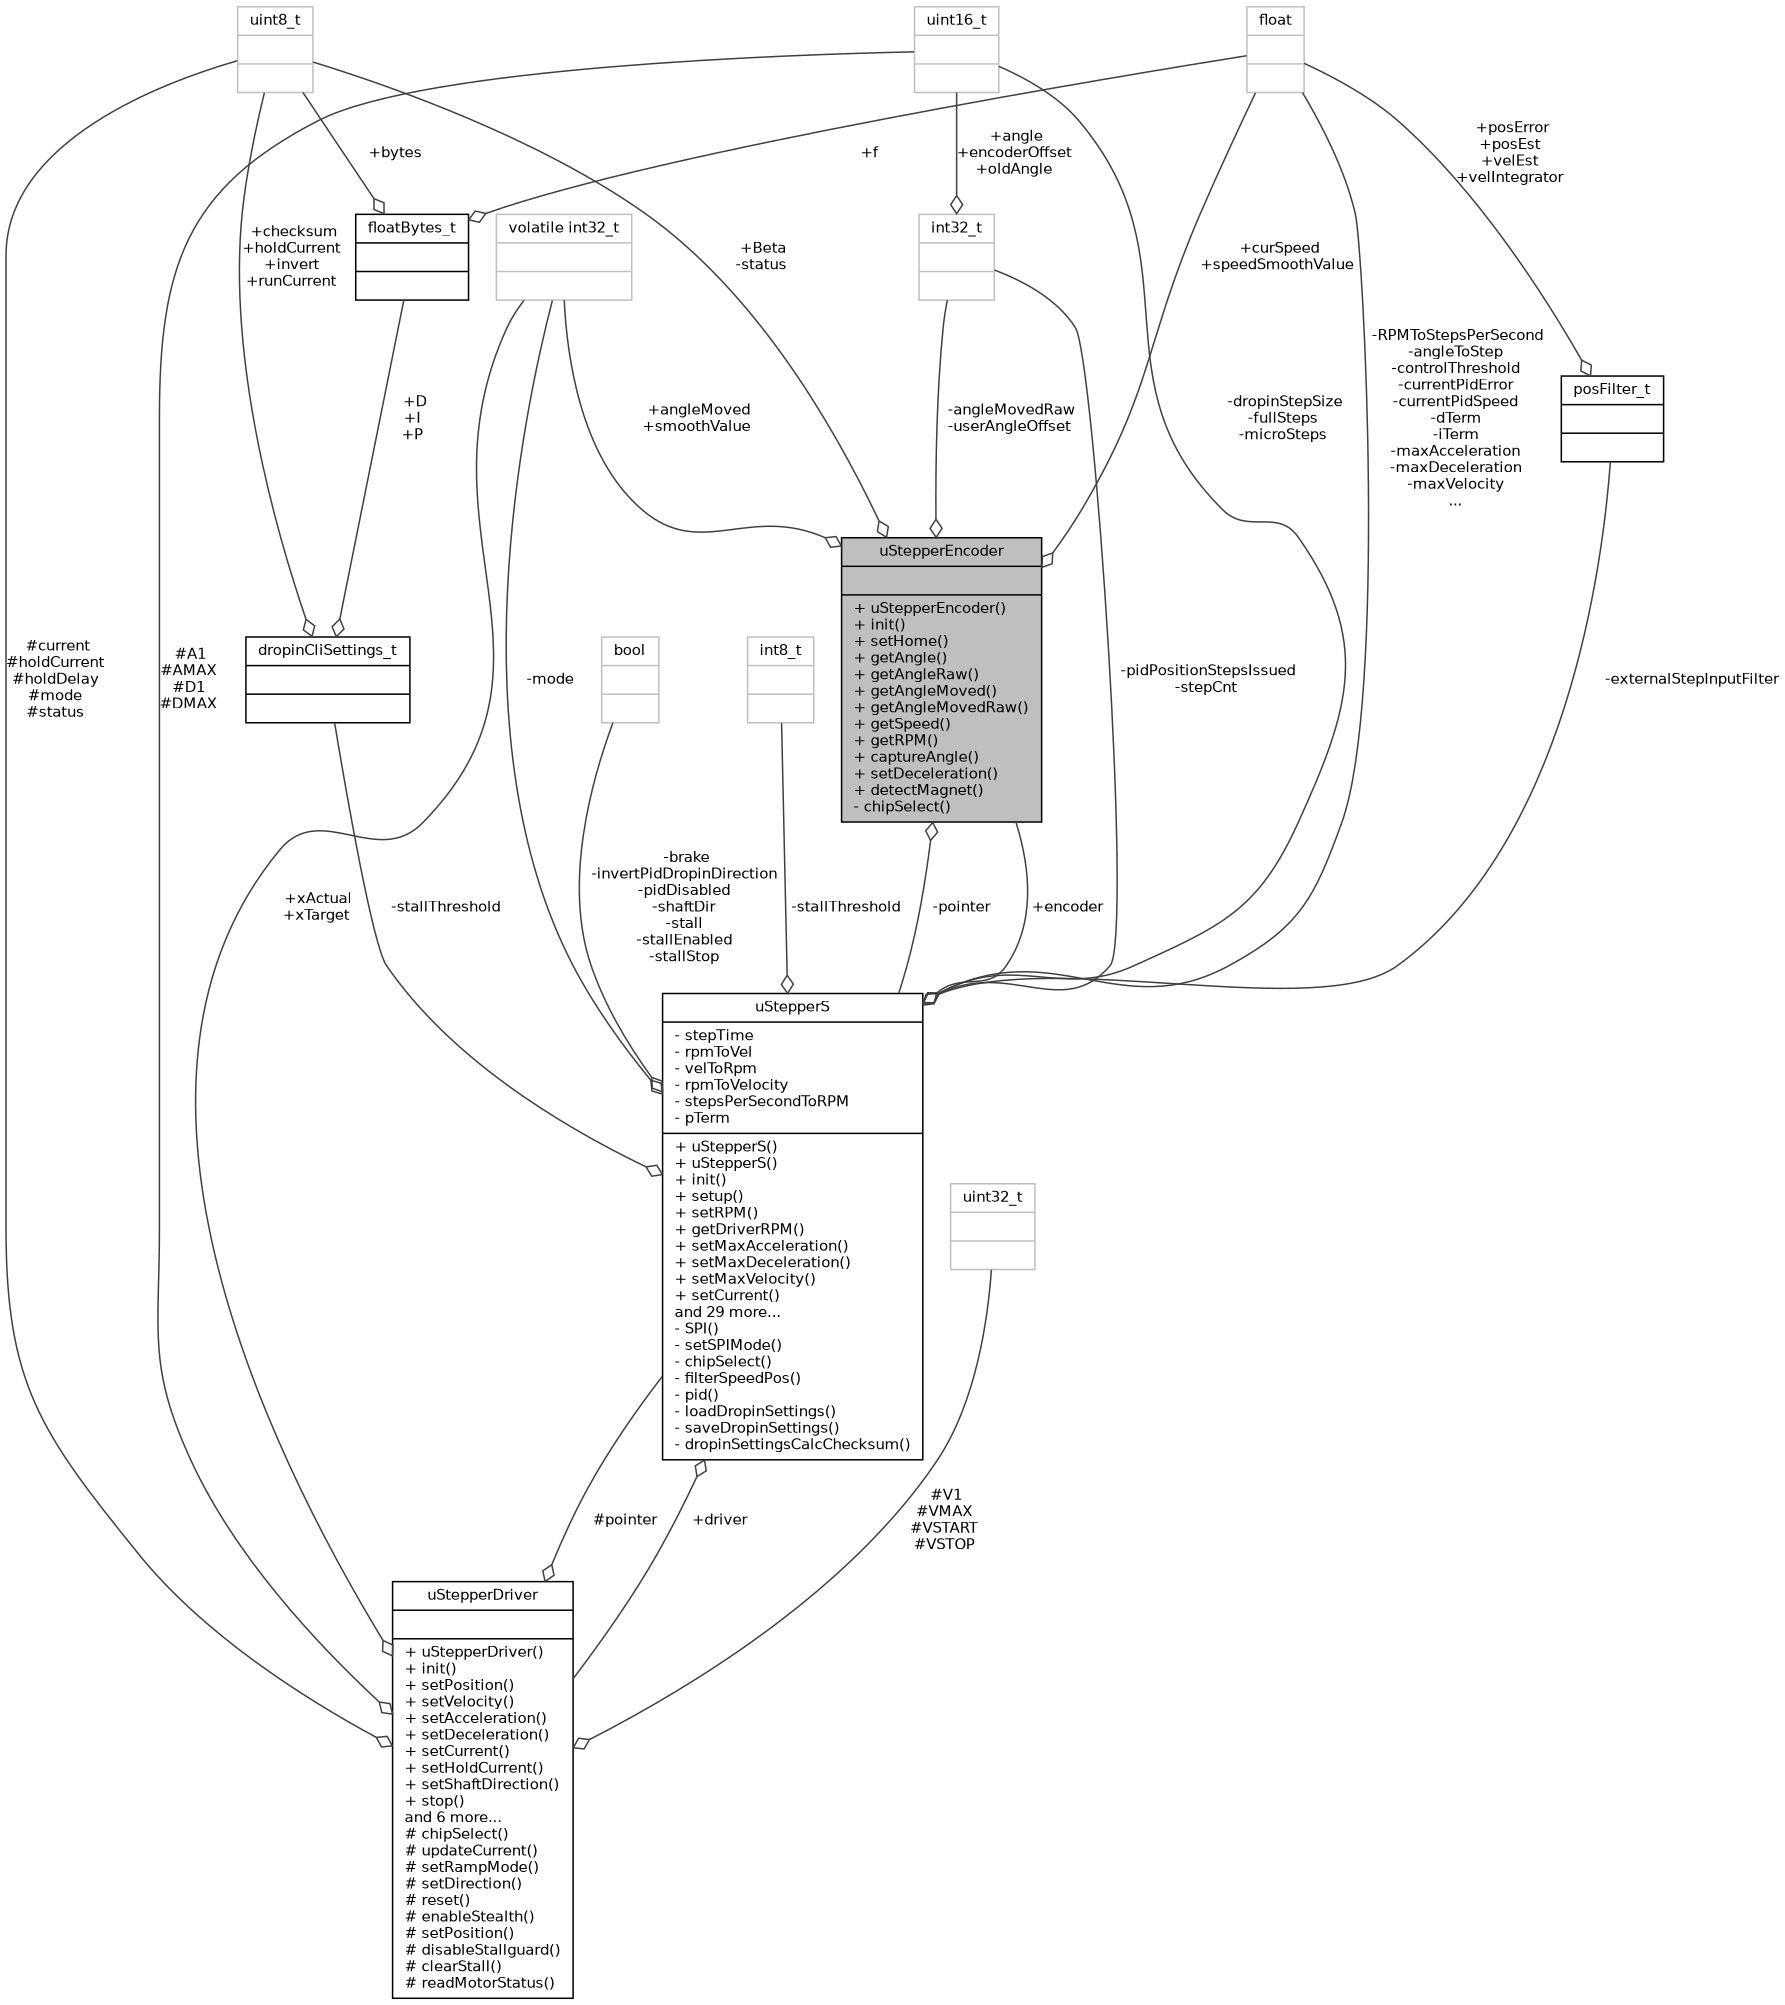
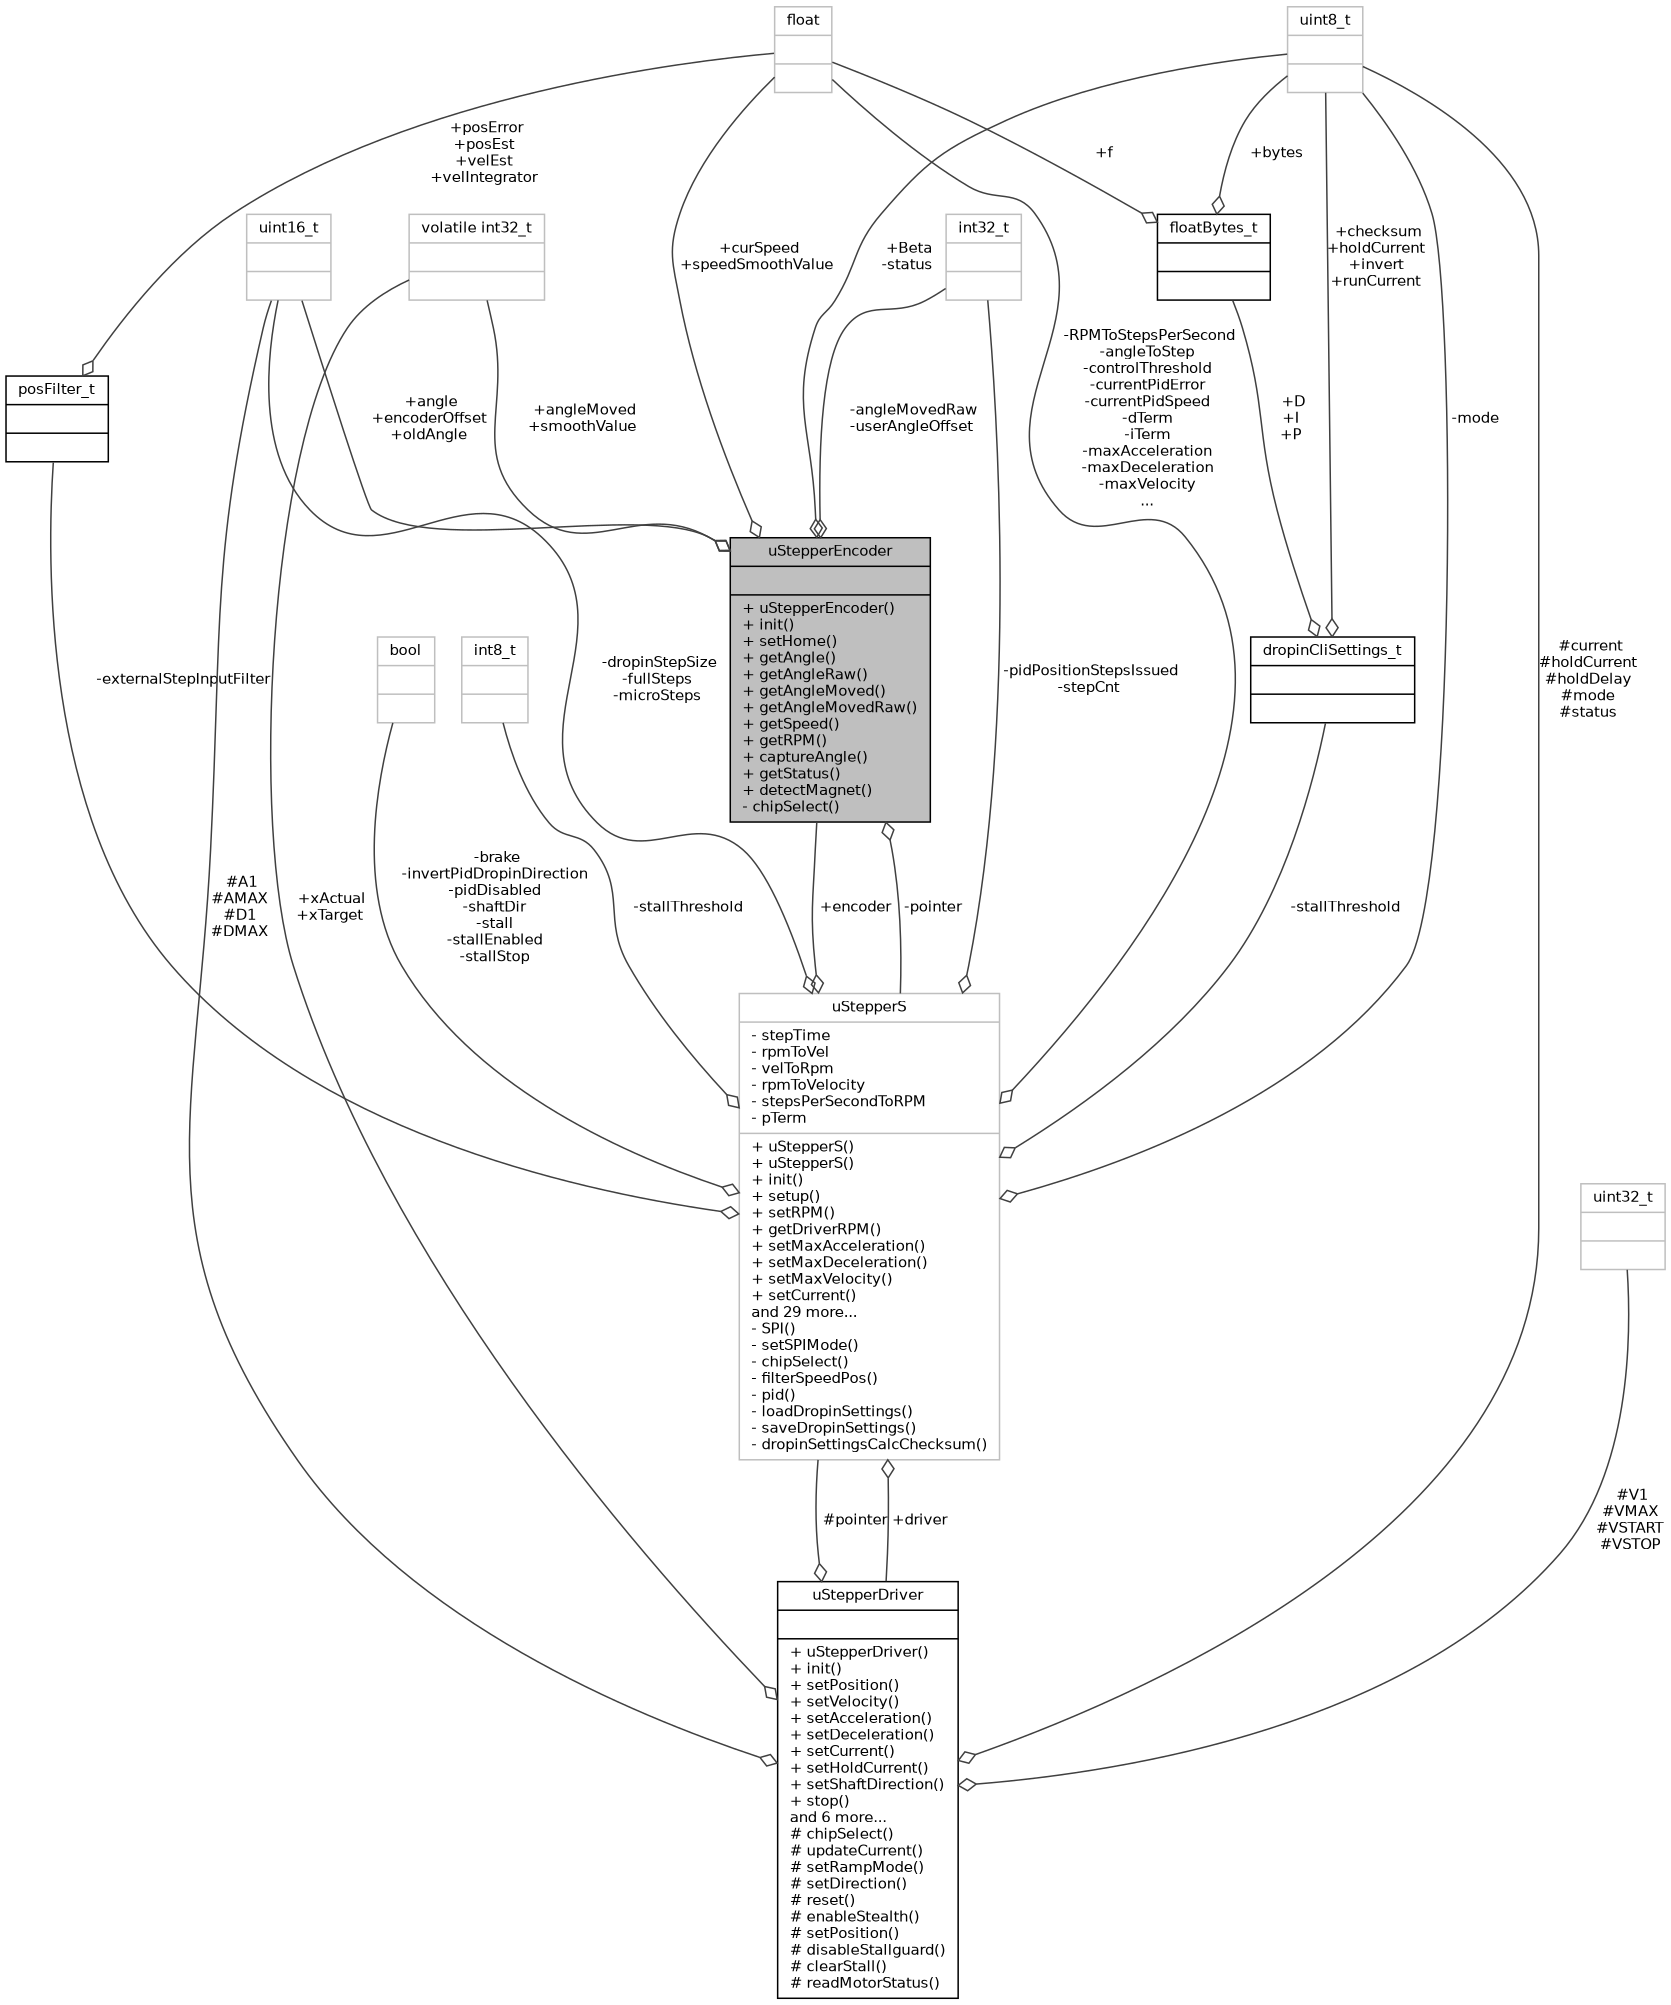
  digraph {
    node [color=grey75 fillcolor=white fontname=Helvetica fontsize=10 shape=record style=filled]
    edge [arrowhead=odiamond color=grey25 fontname=Helvetica fontsize=10 labelfontname=Helvetica labelfontsize=10 style=solid]
-   n1 [color=black fillcolor=grey75 fontcolor=black height=0.2 label="{uStepperEncoder\n||+ uStepperEncoder()\l+ init()\l+ setHome()\l+ getAngle()\l+ getAngleRaw()\l+ getAngleMoved()\l+ getAngleMovedRaw()\l+ getSpeed()\l+ getRPM()\l+ captureAngle()\l+ setDeceleration()\l+ detectMagnet()\l- chipSelect()\l}" width=0.4]
-   n2 [color=black height=0.2 label="{uStepperS\n|- stepTime\l- rpmToVel\l- velToRpm\l- rpmToVelocity\l- stepsPerSecondToRPM\l- pTerm\l|+ uStepperS()\l+ uStepperS()\l+ init()\l+ setup()\l+ setRPM()\l+ getDriverRPM()\l+ setMaxAcceleration()\l+ setMaxDeceleration()\l+ setMaxVelocity()\l+ setCurrent()\land 29 more...\l- SPI()\l- setSPIMode()\l- chipSelect()\l- filterSpeedPos()\l- pid()\l- loadDropinSettings()\l- saveDropinSettings()\l- dropinSettingsCalcChecksum()\l}" width=0.4]
+   n1 [color=black fillcolor=grey75 fontcolor=black height=0.2 label="{uStepperEncoder\n||+ uStepperEncoder()\l+ init()\l+ setHome()\l+ getAngle()\l+ getAngleRaw()\l+ getAngleMoved()\l+ getAngleMovedRaw()\l+ getSpeed()\l+ getRPM()\l+ captureAngle()\l+ getStatus()\l+ detectMagnet()\l- chipSelect()\l}" width=0.4]
+   n2 [height=0.2 label="{uStepperS\n|- stepTime\l- rpmToVel\l- velToRpm\l- rpmToVelocity\l- stepsPerSecondToRPM\l- pTerm\l|+ uStepperS()\l+ uStepperS()\l+ init()\l+ setup()\l+ setRPM()\l+ getDriverRPM()\l+ setMaxAcceleration()\l+ setMaxDeceleration()\l+ setMaxVelocity()\l+ setCurrent()\land 29 more...\l- SPI()\l- setSPIMode()\l- chipSelect()\l- filterSpeedPos()\l- pid()\l- loadDropinSettings()\l- saveDropinSettings()\l- dropinSettingsCalcChecksum()\l}" width=0.4]
    n3 [color=black height=0.2 label="{uStepperDriver\n||+ uStepperDriver()\l+ init()\l+ setPosition()\l+ setVelocity()\l+ setAcceleration()\l+ setDeceleration()\l+ setCurrent()\l+ setHoldCurrent()\l+ setShaftDirection()\l+ stop()\land 6 more...\l# chipSelect()\l# updateCurrent()\l# setRampMode()\l# setDirection()\l# reset()\l# enableStealth()\l# setPosition()\l# disableStallguard()\l# clearStall()\l# readMotorStatus()\l}" width=0.4]
    n4 [height=0.2 label="{volatile int32_t\n||}" width=0.4]
    n5 [height=0.2 label="{float\n||}" width=0.4]
    n6 [color=black height=0.2 label="{posFilter_t\n||}" width=0.4]
    n7 [color=black height=0.2 label="{floatBytes_t\n||}" width=0.4]
    n8 [color=black height=0.2 label="{dropinCliSettings_t\n||}" width=0.4]
    n9 [height=0.2 label="{uint16_t\n||}" width=0.4]
    n10 [height=0.2 label="{uint8_t\n||}" width=0.4]
    n11 [height=0.2 label="{uint32_t\n||}" width=0.4]
    n12 [height=0.2 label="{bool\n||}" width=0.4]
    n13 [height=0.2 label="{int32_t\n||}" width=0.4]
    n14 [height=0.2 label="{int8_t\n||}" width=0.4]
    n1 -> n2 [label=" +encoder"]
    n2 -> n1 [label=" -pointer"]
    n2 -> n3 [label=" #pointer"]
    n3 -> n2 [label=" +driver"]
    n4 -> n1 [label=" +angleMoved\n+smoothValue"]
    n4 -> n3 [label=" +xActual\n+xTarget"]
    n5 -> n1 [label=" +curSpeed\n+speedSmoothValue"]
    n5 -> n2 [label=" -RPMToStepsPerSecond\n-angleToStep\n-controlThreshold\n-currentPidError\n-currentPidSpeed\n-dTerm\n-iTerm\n-maxAcceleration\n-maxDeceleration\n-maxVelocity\n..."]
    n5 -> n6 [label=" +posError\n+posEst\n+velEst\n+velIntegrator"]
    n5 -> n7 [label=" +f"]
    n6 -> n2 [label=" -externalStepInputFilter"]
    n7 -> n8 [label=" +D\n+I\n+P"]
    n8 -> n2 [label=" -stallThreshold"]
-   n9 -> n13 [label=" +angle\n+encoderOffset\n+oldAngle"]
+   n9 -> n1 [label=" +angle\n+encoderOffset\n+oldAngle"]
    n9 -> n2 [label=" -dropinStepSize\n-fullSteps\n-microSteps"]
    n9 -> n3 [label=" #A1\n#AMAX\n#D1\n#DMAX"]
    n10 -> n1 [label=" +Beta\n-status"]
-   n4 -> n2 [label=" -mode"]
+   n10 -> n2 [label=" -mode"]
    n10 -> n3 [label=" #current\n#holdCurrent\n#holdDelay\n#mode\n#status"]
    n10 -> n7 [label=" +bytes"]
    n10 -> n8 [label=" +checksum\n+holdCurrent\n+invert\n+runCurrent"]
    n11 -> n3 [label=" #V1\n#VMAX\n#VSTART\n#VSTOP"]
    n12 -> n2 [label=" -brake\n-invertPidDropinDirection\n-pidDisabled\n-shaftDir\n-stall\n-stallEnabled\n-stallStop"]
    n13 -> n1 [label=" -angleMovedRaw\n-userAngleOffset"]
    n13 -> n2 [label=" -pidPositionStepsIssued\n-stepCnt"]
    n14 -> n2 [label=" -stallThreshold"]
  }
